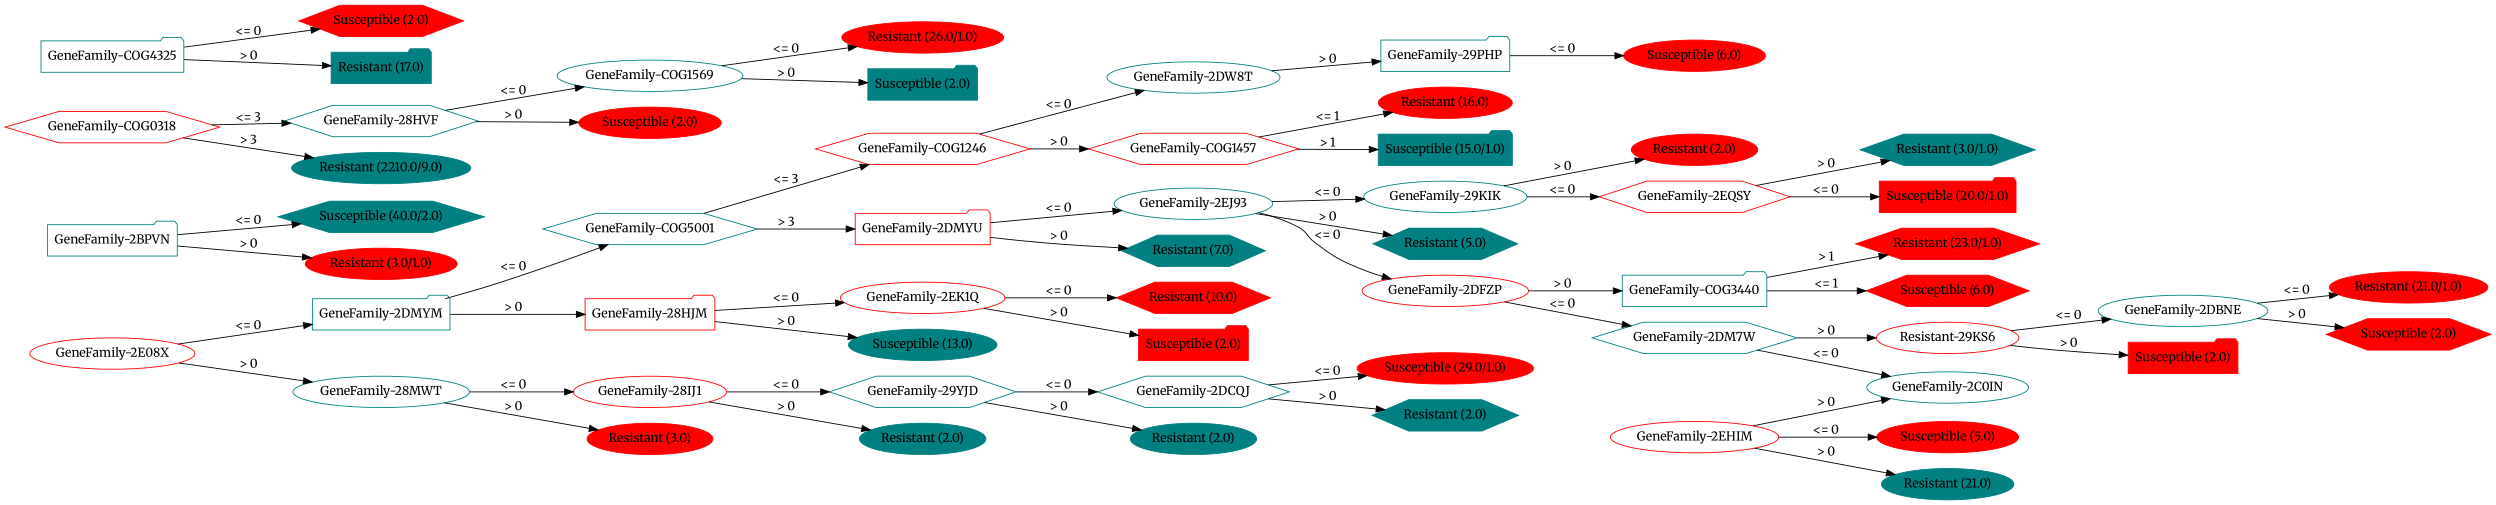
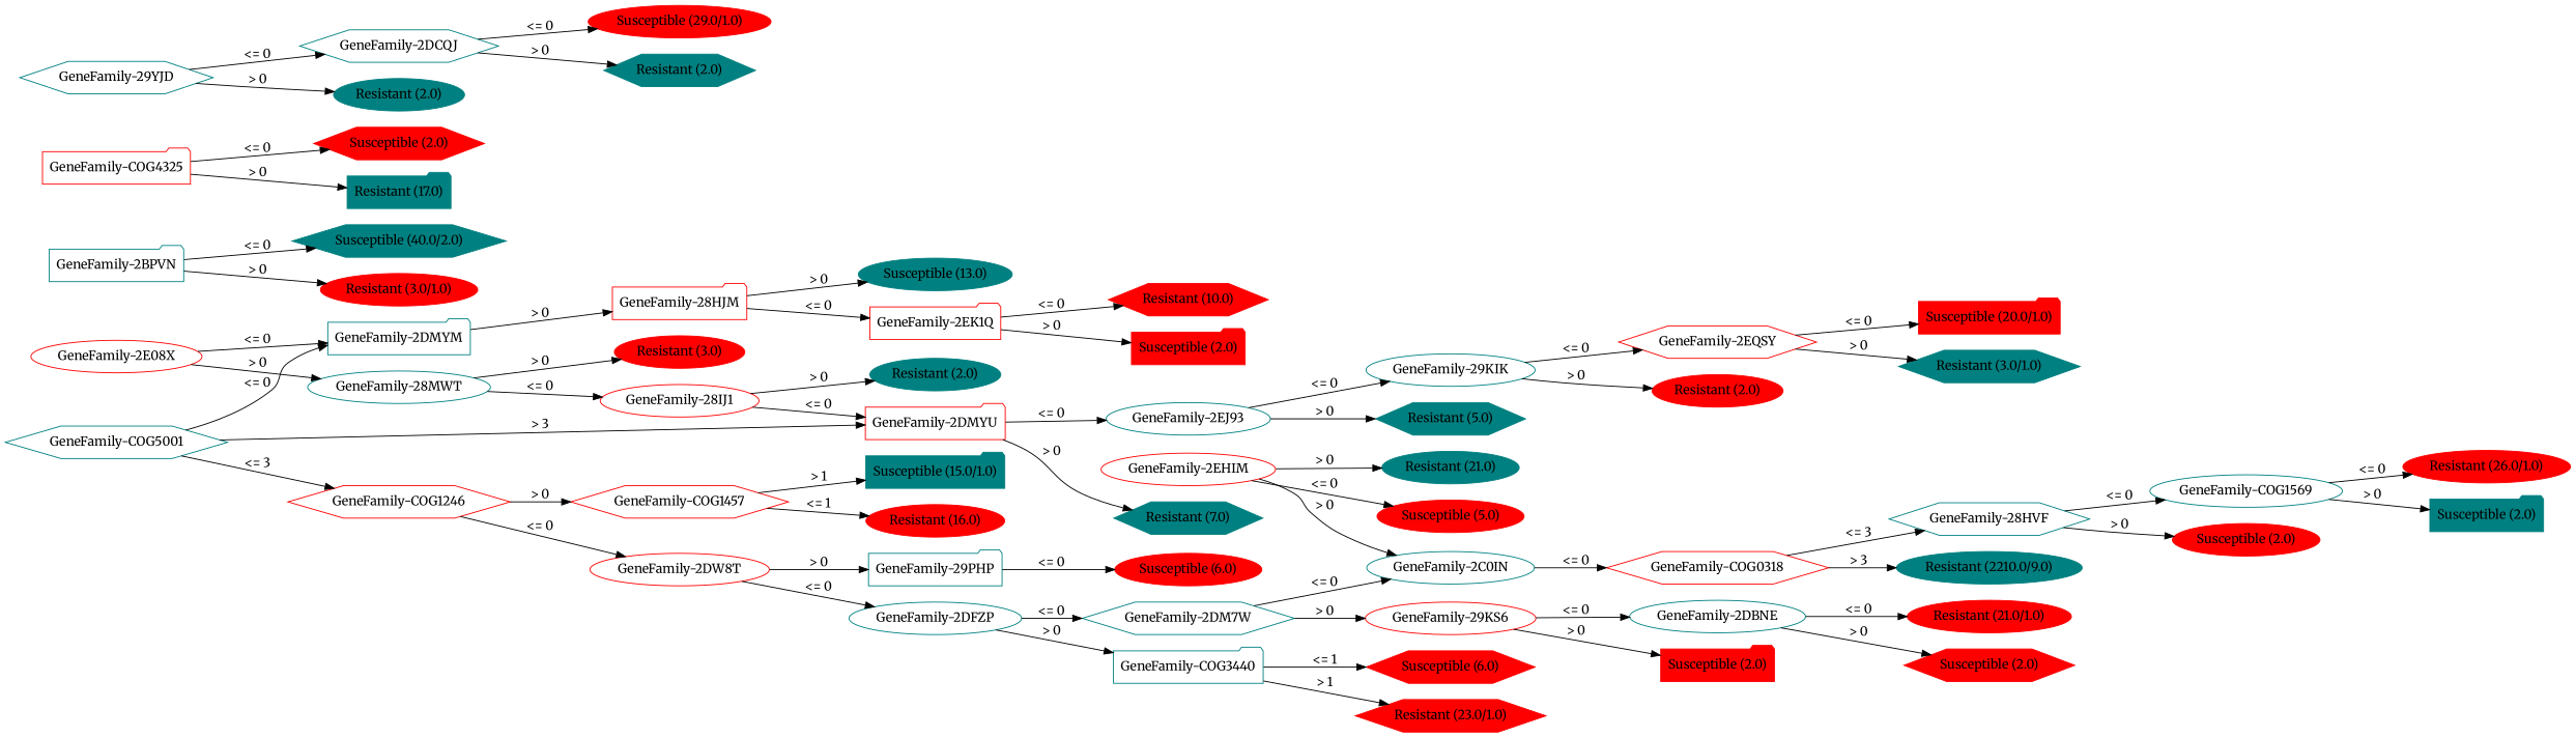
  digraph {
    fontname=Merriweather
    rankdir=LR
    node [color=red fontname=Merriweather shape=ellipse style=filled]
    edge [fontname=Merriweather]
    n1 [label="GeneFamily-2E08X" style=""]
    n2 [color=teal label="GeneFamily-2DMYM" shape=folder style=""]
    n3 [color=teal label="GeneFamily-28MWT" style=""]
    n4 [color=teal label="GeneFamily-2BPVN" shape=folder style=""]
    n5 [color=teal label="Susceptible (40.0/2.0)" shape=hexagon]
    n6 [label="Resistant (3.0/1.0)"]
    n7 [color=teal label="GeneFamily-COG5001" shape=hexagon style=""]
    n8 [label="GeneFamily-28HJM" shape=folder style=""]
    n9 [label="GeneFamily-28IJ1" style=""]
    n10 [label="Resistant (3.0)"]
    n11 [label="GeneFamily-COG1246" shape=hexagon style=""]
    n12 [label="GeneFamily-2DMYU" shape=folder style=""]
-   n13 [label="GeneFamily-2EK1Q" style=""]
+   n13 [label="GeneFamily-2EK1Q" shape=folder style=""]
    n14 [color=teal label="Susceptible (13.0)"]
-   n15 [color=teal label="GeneFamily-2DW8T" style=""]
+   n15 [label="GeneFamily-2DW8T" style=""]
    n16 [label="GeneFamily-COG1457" shape=hexagon style=""]
    n17 [color=teal label="GeneFamily-2EJ93" style=""]
    n18 [color=teal label="Resistant (7.0)" shape=hexagon]
-   n19 [label="GeneFamily-2DFZP" style=""]
+   n19 [color=teal label="GeneFamily-2DFZP" style=""]
    n20 [color=teal label="GeneFamily-29PHP" shape=folder style=""]
    n21 [label="Resistant (16.0)"]
    n22 [color=teal label="Susceptible (15.0/1.0)" shape=folder]
    n23 [color=teal label="GeneFamily-2DM7W" shape=hexagon style=""]
    n24 [color=teal label="GeneFamily-COG3440" shape=folder style=""]
    n25 [label="Susceptible (6.0)"]
    n26 [color=teal label="GeneFamily-2C0IN" style=""]
-   n27 [label="Resistant-29KS6" style=""]
+   n27 [label="GeneFamily-29KS6" style=""]
    n28 [label="Susceptible (6.0)" shape=hexagon]
    n29 [label="Resistant (23.0/1.0)" shape=hexagon]
    n30 [label="GeneFamily-COG0318" shape=hexagon style=""]
    n31 [color=teal label="GeneFamily-2DBNE" style=""]
    n32 [label="Susceptible (2.0)" shape=folder]
    n33 [color=teal label="GeneFamily-28HVF" shape=hexagon style=""]
    n34 [color=teal label="Resistant (2210.0/9.0)"]
    n35 [label="GeneFamily-2EHIM" style=""]
    n36 [label="Susceptible (5.0)"]
    n37 [color=teal label="Resistant (21.0)"]
    n38 [color=teal label="GeneFamily-COG1569" style=""]
    n39 [label="Susceptible (2.0)"]
    n40 [label="Resistant (26.0/1.0)"]
    n41 [color=teal label="Susceptible (2.0)" shape=folder]
    n42 [label="Resistant (21.0/1.0)"]
    n43 [label="Susceptible (2.0)" shape=hexagon]
-   n44 [color=teal label="GeneFamily-COG4325" shape=folder style=""]
+   n44 [label="GeneFamily-COG4325" shape=folder style=""]
    n45 [label="Susceptible (2.0)" shape=hexagon]
    n46 [color=teal label="Resistant (17.0)" shape=folder]
    n47 [color=teal label="GeneFamily-29KIK" style=""]
    n48 [color=teal label="Resistant (5.0)" shape=hexagon]
    n49 [label="GeneFamily-2EQSY" shape=hexagon style=""]
    n50 [label="Resistant (2.0)"]
    n51 [label="Susceptible (20.0/1.0)" shape=folder]
    n52 [color=teal label="Resistant (3.0/1.0)" shape=hexagon]
    n53 [label="Resistant (10.0)" shape=hexagon]
    n54 [label="Susceptible (2.0)" shape=folder]
    n55 [color=teal label="GeneFamily-29YJD" shape=hexagon style=""]
    n56 [color=teal label="Resistant (2.0)"]
    n57 [color=teal label="GeneFamily-2DCQJ" shape=hexagon style=""]
    n58 [color=teal label="Resistant (2.0)"]
    n59 [label="Susceptible (29.0/1.0)"]
    n60 [color=teal label="Resistant (2.0)" shape=hexagon]
    n1 -> n2 [label="<= 0"]
    n1 -> n3 [label="> 0"]
-   n2 -> n7 [label="<= 0"]
+   n7 -> n2 [label="<= 0"]
    n2 -> n8 [label="> 0"]
    n3 -> n9 [label="<= 0"]
    n3 -> n10 [label="> 0"]
    n4 -> n5 [label="<= 0"]
    n4 -> n6 [label="> 0"]
    n7 -> n11 [label="<= 3"]
    n7 -> n12 [label="> 3"]
    n8 -> n13 [label="<= 0"]
    n8 -> n14 [label="> 0"]
-   n9 -> n55 [label="<= 0"]
+   n9 -> n12 [label="<= 0"]
    n9 -> n56 [label="> 0"]
    n11 -> n15 [label="<= 0"]
    n11 -> n16 [label="> 0"]
    n12 -> n17 [label="<= 0"]
    n12 -> n18 [label="> 0"]
    n13 -> n53 [label="<= 0"]
    n13 -> n54 [label="> 0"]
-   n17 -> n19 [label="<= 0"]
+   n15 -> n19 [label="<= 0"]
    n15 -> n20 [label="> 0"]
    n16 -> n21 [label="<= 1"]
    n16 -> n22 [label="> 1"]
    n17 -> n47 [label="<= 0"]
    n17 -> n48 [label="> 0"]
    n19 -> n23 [label="<= 0"]
    n19 -> n24 [label="> 0"]
    n20 -> n25 [label="<= 0"]
    n23 -> n26 [label="<= 0"]
    n23 -> n27 [label="> 0"]
    n24 -> n28 [label="<= 1"]
    n24 -> n29 [label="> 1"]
+   n26 -> n30 [label="<= 0"]
    n27 -> n31 [label="<= 0"]
    n27 -> n32 [label="> 0"]
    n30 -> n33 [label="<= 3"]
    n30 -> n34 [label="> 3"]
    n31 -> n42 [label="<= 0"]
    n31 -> n43 [label="> 0"]
    n33 -> n38 [label="<= 0"]
    n33 -> n39 [label="> 0"]
    n35 -> n26 [label="> 0"]
    n35 -> n36 [label="<= 0"]
    n35 -> n37 [label="> 0"]
    n38 -> n40 [label="<= 0"]
    n38 -> n41 [label="> 0"]
    n44 -> n45 [label="<= 0"]
    n44 -> n46 [label="> 0"]
    n47 -> n49 [label="<= 0"]
    n47 -> n50 [label="> 0"]
    n49 -> n51 [label="<= 0"]
    n49 -> n52 [label="> 0"]
    n55 -> n57 [label="<= 0"]
    n55 -> n58 [label="> 0"]
    n57 -> n59 [label="<= 0"]
    n57 -> n60 [label="> 0"]
  }
